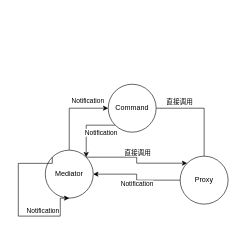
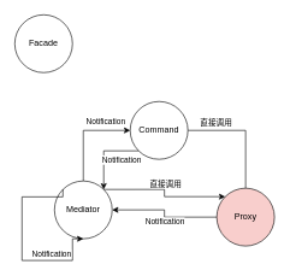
  <mxCell id="0" />
  <mxCell id="1" parent="0" />
  <mxCell id="2" style="edgeStyle=orthogonalEdgeStyle;rounded=0;orthogonalLoop=1;jettySize=auto;html=1;exitX=0;exitY=1;exitDx=0;exitDy=0;entryX=1;entryY=0;entryDx=0;entryDy=0;" edge="1" parent="1" source="6" target="11"><mxGeometry relative="1" as="geometry" /></mxCell>
  <mxCell id="3" value="Notification" style="edgeLabel;html=1;align=center;verticalAlign=middle;resizable=0;points=[];" vertex="1" connectable="0" parent="2"><mxGeometry x="-0.374" relative="1" as="geometry"><mxPoint x="8" y="12" as="offset" /></mxGeometry></mxCell>
  <mxCell id="4" style="edgeStyle=orthogonalEdgeStyle;rounded=0;orthogonalLoop=1;jettySize=auto;html=1;exitX=1;exitY=0.5;exitDx=0;exitDy=0;endArrow=none;" edge="1" parent="1" source="6" target="14"><mxGeometry relative="1" as="geometry" /></mxCell>
  <mxCell id="5" value="直接调用" style="edgeLabel;html=1;align=center;verticalAlign=middle;resizable=0;points=[];" vertex="1" connectable="0" parent="4"><mxGeometry x="-0.319" y="-1" relative="1" as="geometry"><mxPoint x="-16" y="-13" as="offset" /></mxGeometry></mxCell>
  <mxCell id="6" value="Command" style="ellipse;whiteSpace=wrap;html=1;aspect=fixed;" parent="1" vertex="1"><mxGeometry x="180" y="140" width="80" height="80" as="geometry" /></mxCell>
  <mxCell id="7" style="edgeStyle=orthogonalEdgeStyle;rounded=0;orthogonalLoop=1;jettySize=auto;html=1;exitX=1;exitY=0;exitDx=0;exitDy=0;entryX=0;entryY=0;entryDx=0;entryDy=0;" edge="1" parent="1" source="11" target="14"><mxGeometry relative="1" as="geometry" /></mxCell>
  <mxCell id="8" value="直接调用" style="edgeLabel;html=1;align=center;verticalAlign=middle;resizable=0;points=[];" vertex="1" connectable="0" parent="7"><mxGeometry x="-0.011" relative="1" as="geometry"><mxPoint x="1" y="-12" as="offset" /></mxGeometry></mxCell>
  <mxCell id="9" style="edgeStyle=orthogonalEdgeStyle;rounded=0;orthogonalLoop=1;jettySize=auto;html=1;exitX=0.5;exitY=0;exitDx=0;exitDy=0;entryX=0;entryY=0.5;entryDx=0;entryDy=0;" edge="1" parent="1" source="11" target="6"><mxGeometry relative="1" as="geometry" /></mxCell>
  <mxCell id="10" value="Notification" style="edgeLabel;html=1;align=center;verticalAlign=middle;resizable=0;points=[];" vertex="1" connectable="0" parent="9"><mxGeometry x="-0.464" relative="1" as="geometry"><mxPoint x="30" y="-47" as="offset" /></mxGeometry></mxCell>
  <mxCell id="11" value="Mediator" style="ellipse;whiteSpace=wrap;html=1;aspect=fixed;" parent="1" vertex="1"><mxGeometry x="75" y="250" width="80" height="80" as="geometry" /></mxCell>
  <mxCell id="12" style="edgeStyle=orthogonalEdgeStyle;rounded=0;orthogonalLoop=1;jettySize=auto;html=1;exitX=0;exitY=0.5;exitDx=0;exitDy=0;entryX=1;entryY=0.5;entryDx=0;entryDy=0;" edge="1" parent="1" source="14" target="11"><mxGeometry relative="1" as="geometry" /></mxCell>
  <mxCell id="13" value="Notification" style="edgeLabel;html=1;align=center;verticalAlign=middle;resizable=0;points=[];" vertex="1" connectable="0" parent="12"><mxGeometry x="0.002" relative="1" as="geometry"><mxPoint y="12" as="offset" /></mxGeometry></mxCell>
- <mxCell id="14" value="Proxy" style="ellipse;whiteSpace=wrap;html=1;aspect=fixed;" parent="1" vertex="1"><mxGeometry x="300" y="260" width="80" height="80" as="geometry" /></mxCell>
+ <mxCell id="14" value="Proxy" style="ellipse;whiteSpace=wrap;html=1;aspect=fixed;fillColor=#f8cecc;" parent="1" vertex="1"><mxGeometry x="300" y="260" width="80" height="80" as="geometry" /></mxCell>
+ <mxCell id="15" value="Facade" style="ellipse;whiteSpace=wrap;html=1;aspect=fixed;" vertex="1" parent="1"><mxGeometry x="20" y="20" width="80" height="80" as="geometry" /></mxCell>
  <mxCell id="16" style="edgeStyle=orthogonalEdgeStyle;rounded=0;orthogonalLoop=1;jettySize=auto;html=1;exitX=0;exitY=0;exitDx=0;exitDy=0;entryX=0.5;entryY=1;entryDx=0;entryDy=0;" edge="1" parent="1" source="11" target="11"><mxGeometry relative="1" as="geometry"><Array as="points"><mxPoint x="30" y="272" /><mxPoint x="30" y="360" /><mxPoint x="100" y="360" /></Array></mxGeometry></mxCell>
  <mxCell id="17" value="Notification" style="edgeLabel;html=1;align=center;verticalAlign=middle;resizable=0;points=[];" vertex="1" connectable="0" parent="16"><mxGeometry x="0.402" relative="1" as="geometry"><mxPoint x="6" y="-10" as="offset" /></mxGeometry></mxCell>
